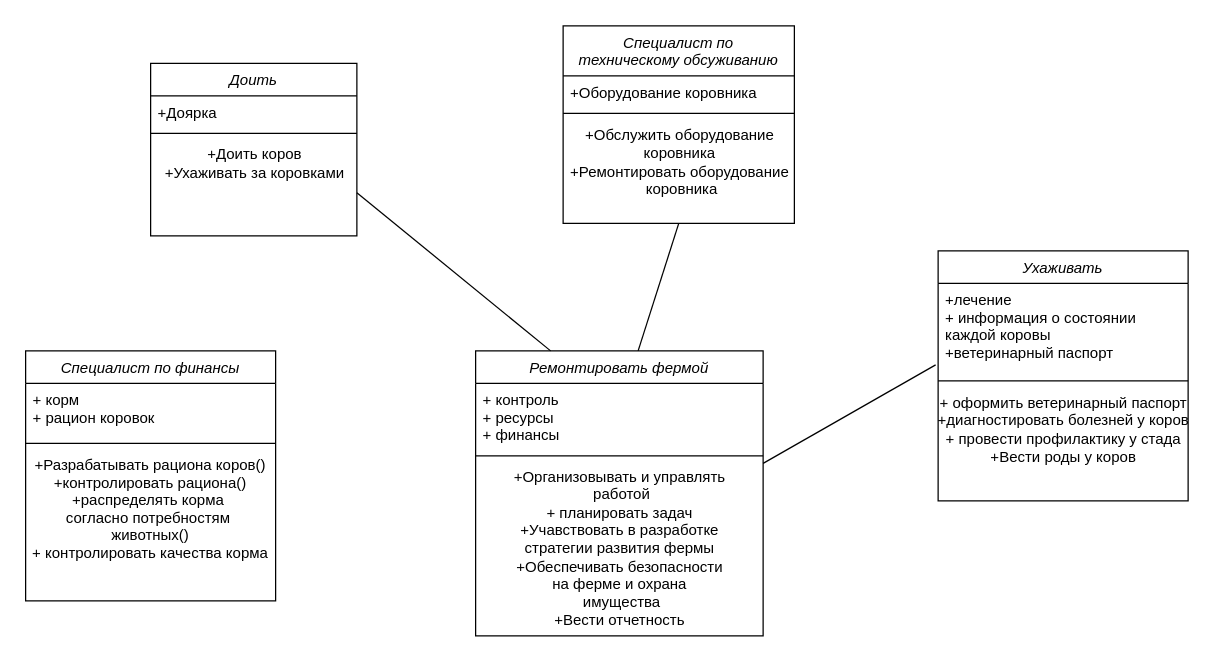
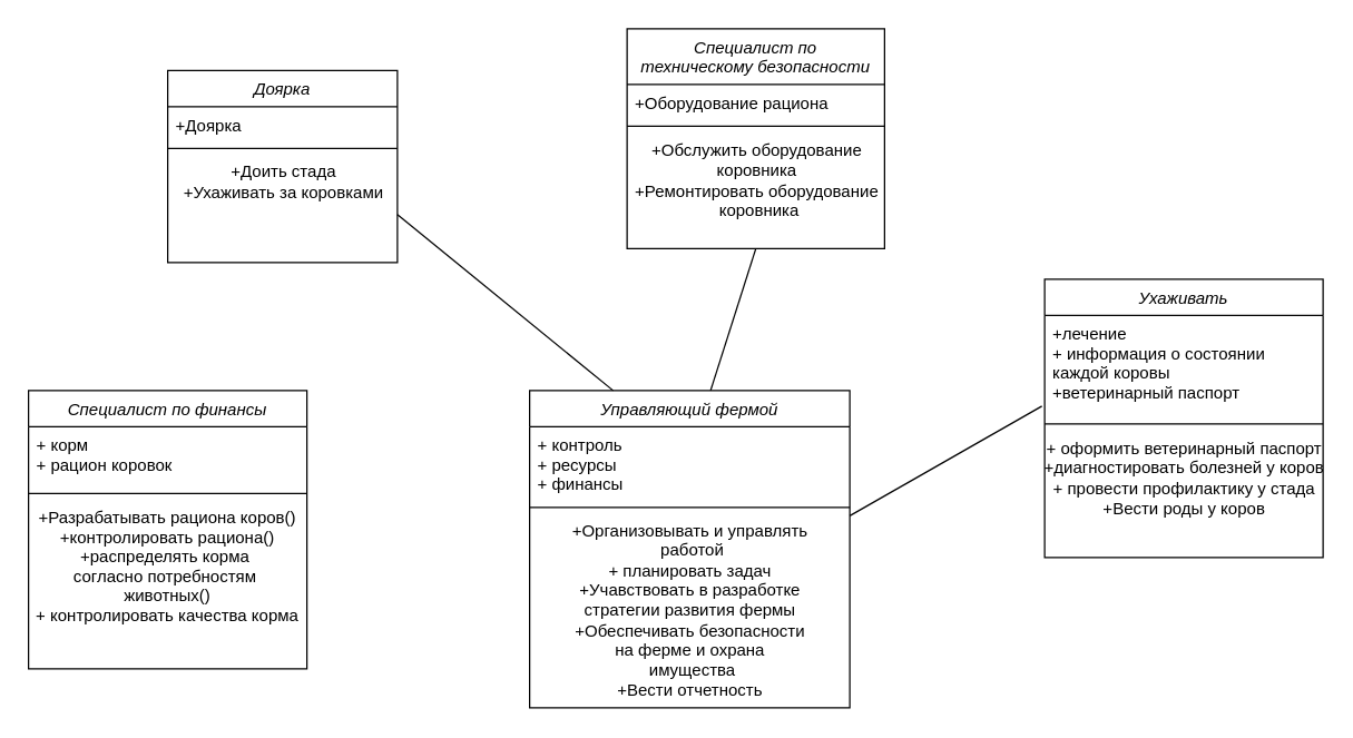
  <mxCell id="0" />
  <mxCell id="1" parent="0" />
- <mxCell id="2" value="Доить" style="swimlane;fontStyle=2;align=center;verticalAlign=top;childLayout=stackLayout;horizontal=1;startSize=26;horizontalStack=0;resizeParent=1;resizeLast=0;collapsible=1;marginBottom=0;rounded=0;shadow=0;strokeWidth=1;" vertex="1" parent="1"><mxGeometry x="120" y="50" width="165" height="138" as="geometry"><mxRectangle x="130" y="380" width="160" height="26" as="alternateBounds" /></mxGeometry></mxCell>
+ <mxCell id="2" value="Доярка" style="swimlane;fontStyle=2;align=center;verticalAlign=top;childLayout=stackLayout;horizontal=1;startSize=26;horizontalStack=0;resizeParent=1;resizeLast=0;collapsible=1;marginBottom=0;rounded=0;shadow=0;strokeWidth=1;" vertex="1" parent="1"><mxGeometry x="120" y="50" width="165" height="138" as="geometry"><mxRectangle x="130" y="380" width="160" height="26" as="alternateBounds" /></mxGeometry></mxCell>
  <mxCell id="3" value="+Доярка" style="text;align=left;verticalAlign=top;spacingLeft=4;spacingRight=4;overflow=hidden;rotatable=0;points=[[0,0.5],[1,0.5]];portConstraint=eastwest;" vertex="1" parent="2"><mxGeometry y="26" width="165" height="26" as="geometry" /></mxCell>
  <mxCell id="4" value="" style="line;html=1;strokeWidth=1;align=left;verticalAlign=middle;spacingTop=-1;spacingLeft=3;spacingRight=3;rotatable=0;labelPosition=right;points=[];portConstraint=eastwest;" vertex="1" parent="2"><mxGeometry y="52" width="165" height="8" as="geometry" /></mxCell>
- <mxCell id="5" value="+Доить коров&lt;br&gt;+Ухаживать за коровками" style="text;html=1;align=center;verticalAlign=middle;resizable=0;points=[];autosize=1;strokeColor=none;fillColor=none;" vertex="1" parent="2"><mxGeometry y="60" width="165" height="40" as="geometry" /></mxCell>
- <mxCell id="6" value="Ремонтировать фермой" style="swimlane;fontStyle=2;align=center;verticalAlign=top;childLayout=stackLayout;horizontal=1;startSize=26;horizontalStack=0;resizeParent=1;resizeLast=0;collapsible=1;marginBottom=0;rounded=0;shadow=0;strokeWidth=1;" vertex="1" parent="1"><mxGeometry x="380" y="280" width="230" height="228" as="geometry"><mxRectangle x="550" y="140" width="160" height="26" as="alternateBounds" /></mxGeometry></mxCell>
+ <mxCell id="5" value="+Доить стада&lt;br&gt;+Ухаживать за коровками" style="text;html=1;align=center;verticalAlign=middle;resizable=0;points=[];autosize=1;strokeColor=none;fillColor=none;" vertex="1" parent="2"><mxGeometry y="60" width="165" height="40" as="geometry" /></mxCell>
+ <mxCell id="6" value="Управляющий фермой" style="swimlane;fontStyle=2;align=center;verticalAlign=top;childLayout=stackLayout;horizontal=1;startSize=26;horizontalStack=0;resizeParent=1;resizeLast=0;collapsible=1;marginBottom=0;rounded=0;shadow=0;strokeWidth=1;" vertex="1" parent="1"><mxGeometry x="380" y="280" width="230" height="228" as="geometry"><mxRectangle x="550" y="140" width="160" height="26" as="alternateBounds" /></mxGeometry></mxCell>
  <mxCell id="7" value="+ контроль&#10;+ ресурсы&#10;+ финансы&#10;" style="text;align=left;verticalAlign=top;spacingLeft=4;spacingRight=4;overflow=hidden;rotatable=0;points=[[0,0.5],[1,0.5]];portConstraint=eastwest;" vertex="1" parent="6"><mxGeometry y="26" width="230" height="54" as="geometry" /></mxCell>
  <mxCell id="8" value="" style="line;html=1;strokeWidth=1;align=left;verticalAlign=middle;spacingTop=-1;spacingLeft=3;spacingRight=3;rotatable=0;labelPosition=right;points=[];portConstraint=eastwest;" vertex="1" parent="6"><mxGeometry y="80" width="230" height="8" as="geometry" /></mxCell>
  <mxCell id="9" value="+Организовывать и управлять&lt;br&gt;&amp;nbsp;работой&lt;br&gt;+ планировать задач&lt;br&gt;+Учавствовать в разработке &lt;br&gt;стратегии развития фермы&lt;br&gt;+Обеспечивать безопасности &lt;br&gt;на ферме и охрана&lt;br&gt;&amp;nbsp;имущества&lt;br&gt;+Вести отчетность" style="text;html=1;align=center;verticalAlign=middle;resizable=0;points=[];autosize=1;strokeColor=none;fillColor=none;" vertex="1" parent="6"><mxGeometry y="88" width="230" height="140" as="geometry" /></mxCell>
  <mxCell id="10" value="Специалист по финансы" style="swimlane;fontStyle=2;align=center;verticalAlign=top;childLayout=stackLayout;horizontal=1;startSize=26;horizontalStack=0;resizeParent=1;resizeLast=0;collapsible=1;marginBottom=0;rounded=0;shadow=0;strokeWidth=1;" vertex="1" parent="1"><mxGeometry x="20" y="280" width="200" height="200" as="geometry"><mxRectangle x="230" y="140" width="160" height="26" as="alternateBounds" /></mxGeometry></mxCell>
  <mxCell id="11" value="+ корм&#10;+ рацион коровок" style="text;align=left;verticalAlign=top;spacingLeft=4;spacingRight=4;overflow=hidden;rotatable=0;points=[[0,0.5],[1,0.5]];portConstraint=eastwest;" vertex="1" parent="10"><mxGeometry y="26" width="200" height="44" as="geometry" /></mxCell>
  <mxCell id="12" value="" style="line;html=1;strokeWidth=1;align=left;verticalAlign=middle;spacingTop=-1;spacingLeft=3;spacingRight=3;rotatable=0;labelPosition=right;points=[];portConstraint=eastwest;" vertex="1" parent="10"><mxGeometry y="70" width="200" height="8" as="geometry" /></mxCell>
  <mxCell id="13" value="+Разрабатывать рациона коров()&#10;+контролировать рациона()&#10;+распределять корма &#10;согласно потребностям &#10;животных()&#10;+ контролировать качества корма" style="text;align=center;verticalAlign=top;spacingLeft=4;spacingRight=4;overflow=hidden;rotatable=0;points=[[0,0.5],[1,0.5]];portConstraint=eastwest;" vertex="1" parent="10"><mxGeometry y="78" width="200" height="122" as="geometry" /></mxCell>
  <mxCell id="14" value="" style="endArrow=none;html=1;rounded=0;entryX=1;entryY=0.75;entryDx=0;entryDy=0;" edge="1" parent="1" target="2"><mxGeometry width="50" height="50" relative="1" as="geometry"><mxPoint x="440" y="280" as="sourcePoint" /><mxPoint x="490" y="230" as="targetPoint" /></mxGeometry></mxCell>
- <mxCell id="15" value="Специалист по &#10;техническому обсуживанию" style="swimlane;fontStyle=2;align=center;verticalAlign=top;childLayout=stackLayout;horizontal=1;startSize=40;horizontalStack=0;resizeParent=1;resizeLast=0;collapsible=1;marginBottom=0;rounded=0;shadow=0;strokeWidth=1;" vertex="1" parent="1"><mxGeometry x="450" y="20" width="185" height="158" as="geometry"><mxRectangle x="130" y="380" width="160" height="26" as="alternateBounds" /></mxGeometry></mxCell>
- <mxCell id="16" value="+Оборудование коровника" style="text;align=left;verticalAlign=top;spacingLeft=4;spacingRight=4;overflow=hidden;rotatable=0;points=[[0,0.5],[1,0.5]];portConstraint=eastwest;" vertex="1" parent="15"><mxGeometry y="40" width="185" height="26" as="geometry" /></mxCell>
+ <mxCell id="15" value="Специалист по &#10;техническому безопасности" style="swimlane;fontStyle=2;align=center;verticalAlign=top;childLayout=stackLayout;horizontal=1;startSize=40;horizontalStack=0;resizeParent=1;resizeLast=0;collapsible=1;marginBottom=0;rounded=0;shadow=0;strokeWidth=1;" vertex="1" parent="1"><mxGeometry x="450" y="20" width="185" height="158" as="geometry"><mxRectangle x="130" y="380" width="160" height="26" as="alternateBounds" /></mxGeometry></mxCell>
+ <mxCell id="16" value="+Оборудование рациона" style="text;align=left;verticalAlign=top;spacingLeft=4;spacingRight=4;overflow=hidden;rotatable=0;points=[[0,0.5],[1,0.5]];portConstraint=eastwest;" vertex="1" parent="15"><mxGeometry y="40" width="185" height="26" as="geometry" /></mxCell>
  <mxCell id="17" value="" style="line;html=1;strokeWidth=1;align=left;verticalAlign=middle;spacingTop=-1;spacingLeft=3;spacingRight=3;rotatable=0;labelPosition=right;points=[];portConstraint=eastwest;" vertex="1" parent="15"><mxGeometry y="66" width="185" height="8" as="geometry" /></mxCell>
  <mxCell id="18" value="+Обслужить оборудование&lt;br&gt;коровника&lt;br&gt;+Ремонтировать оборудование&lt;br&gt;&amp;nbsp;коровника" style="text;html=1;align=center;verticalAlign=middle;resizable=0;points=[];autosize=1;strokeColor=none;fillColor=none;" vertex="1" parent="15"><mxGeometry y="74" width="185" height="70" as="geometry" /></mxCell>
  <mxCell id="19" value="" style="endArrow=none;html=1;rounded=0;entryX=0.5;entryY=1;entryDx=0;entryDy=0;" edge="1" parent="1" target="15"><mxGeometry width="50" height="50" relative="1" as="geometry"><mxPoint x="510" y="280" as="sourcePoint" /><mxPoint x="560" y="230" as="targetPoint" /></mxGeometry></mxCell>
  <mxCell id="20" value="Ухаживать" style="swimlane;fontStyle=2;align=center;verticalAlign=top;childLayout=stackLayout;horizontal=1;startSize=26;horizontalStack=0;resizeParent=1;resizeLast=0;collapsible=1;marginBottom=0;rounded=0;shadow=0;strokeWidth=1;" vertex="1" parent="1"><mxGeometry x="750" y="200" width="200" height="200" as="geometry"><mxRectangle x="130" y="380" width="160" height="26" as="alternateBounds" /></mxGeometry></mxCell>
  <mxCell id="21" value="+лечение&#10;+ информация о состоянии&#10;каждой коровы&#10;+ветеринарный паспорт" style="text;align=left;verticalAlign=top;spacingLeft=4;spacingRight=4;overflow=hidden;rotatable=0;points=[[0,0.5],[1,0.5]];portConstraint=eastwest;" vertex="1" parent="20"><mxGeometry y="26" width="200" height="74" as="geometry" /></mxCell>
  <mxCell id="22" value="" style="line;html=1;strokeWidth=1;align=left;verticalAlign=middle;spacingTop=-1;spacingLeft=3;spacingRight=3;rotatable=0;labelPosition=right;points=[];portConstraint=eastwest;" vertex="1" parent="20"><mxGeometry y="100" width="200" height="8" as="geometry" /></mxCell>
  <mxCell id="23" value="+ оформить ветеринарный паспорт&lt;br&gt;+диагностировать болезней у коров&lt;br&gt;+ провести профилактику у стада&lt;br&gt;+Вести роды у коров" style="text;html=1;align=center;verticalAlign=middle;resizable=0;points=[];autosize=1;strokeColor=none;fillColor=none;" vertex="1" parent="20"><mxGeometry y="108" width="200" height="70" as="geometry" /></mxCell>
  <mxCell id="24" value="" style="endArrow=none;html=1;rounded=0;entryX=-0.01;entryY=0.881;entryDx=0;entryDy=0;entryPerimeter=0;" edge="1" parent="1" target="21"><mxGeometry width="50" height="50" relative="1" as="geometry"><mxPoint x="610" y="370" as="sourcePoint" /><mxPoint x="660" y="320" as="targetPoint" /></mxGeometry></mxCell>
